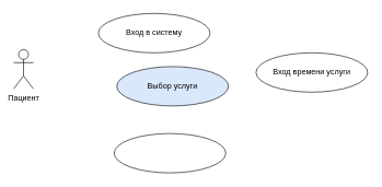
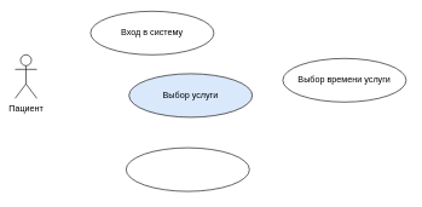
  <mxCell id="0" />
  <mxCell id="1" parent="0" />
  <mxCell id="2" value="Пациент" style="shape=umlActor;verticalLabelPosition=bottom;labelBackgroundColor=#ffffff;verticalAlign=top;html=1;outlineConnect=0;" vertex="1" parent="1"><mxGeometry x="20" y="75" width="30" height="60" as="geometry" /></mxCell>
- <mxCell id="3" value="Вход в систему" style="ellipse;whiteSpace=wrap;html=1;" vertex="1" parent="1"><mxGeometry x="149" y="20" width="170" height="60" as="geometry" /></mxCell>
+ <mxCell id="3" value="Вход в систему" style="ellipse;whiteSpace=wrap;html=1;" vertex="1" parent="1"><mxGeometry x="124" y="15" width="170" height="60" as="geometry" /></mxCell>
  <mxCell id="4" value="Выбор услуги" style="ellipse;whiteSpace=wrap;html=1;fillColor=#dae8fc;" vertex="1" parent="1"><mxGeometry x="177" y="101" width="170" height="60" as="geometry" /></mxCell>
- <mxCell id="5" value="Вход времени услуги" style="ellipse;whiteSpace=wrap;html=1;" vertex="1" parent="1"><mxGeometry x="389" y="80" width="170" height="60" as="geometry" /></mxCell>
+ <mxCell id="5" value="Выбор времени услуги" style="ellipse;whiteSpace=wrap;html=1;" vertex="1" parent="1"><mxGeometry x="389" y="80" width="170" height="60" as="geometry" /></mxCell>
  <mxCell id="6" value="" style="ellipse;whiteSpace=wrap;html=1;" vertex="1" parent="1"><mxGeometry x="173" y="203" width="170" height="60" as="geometry" /></mxCell>
